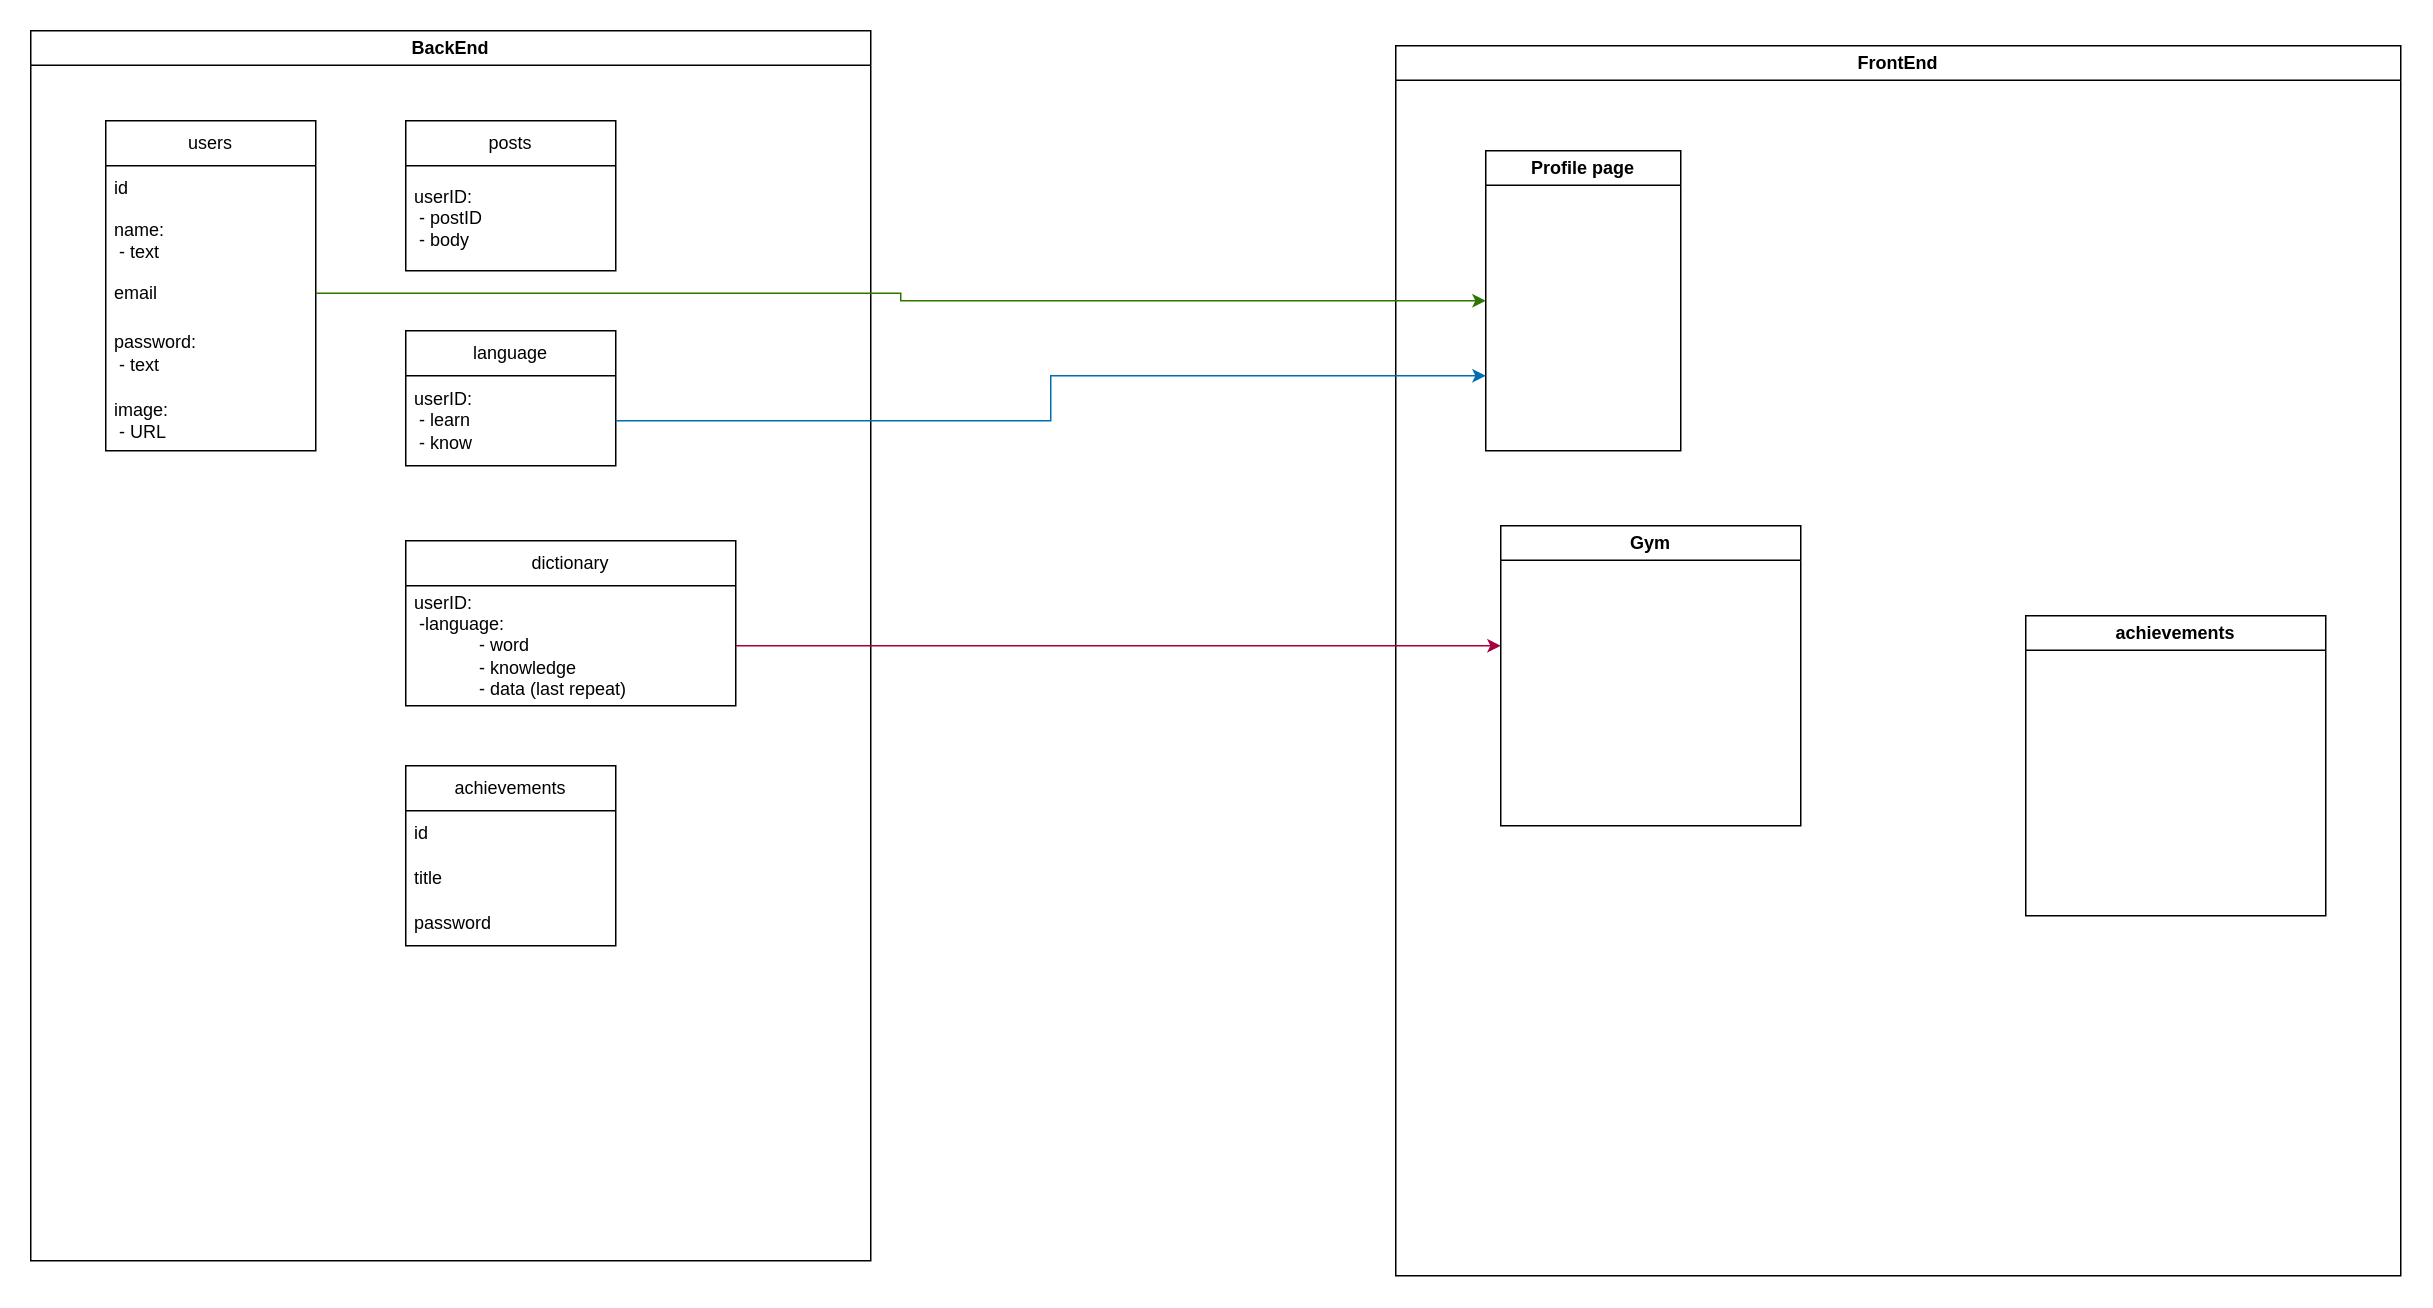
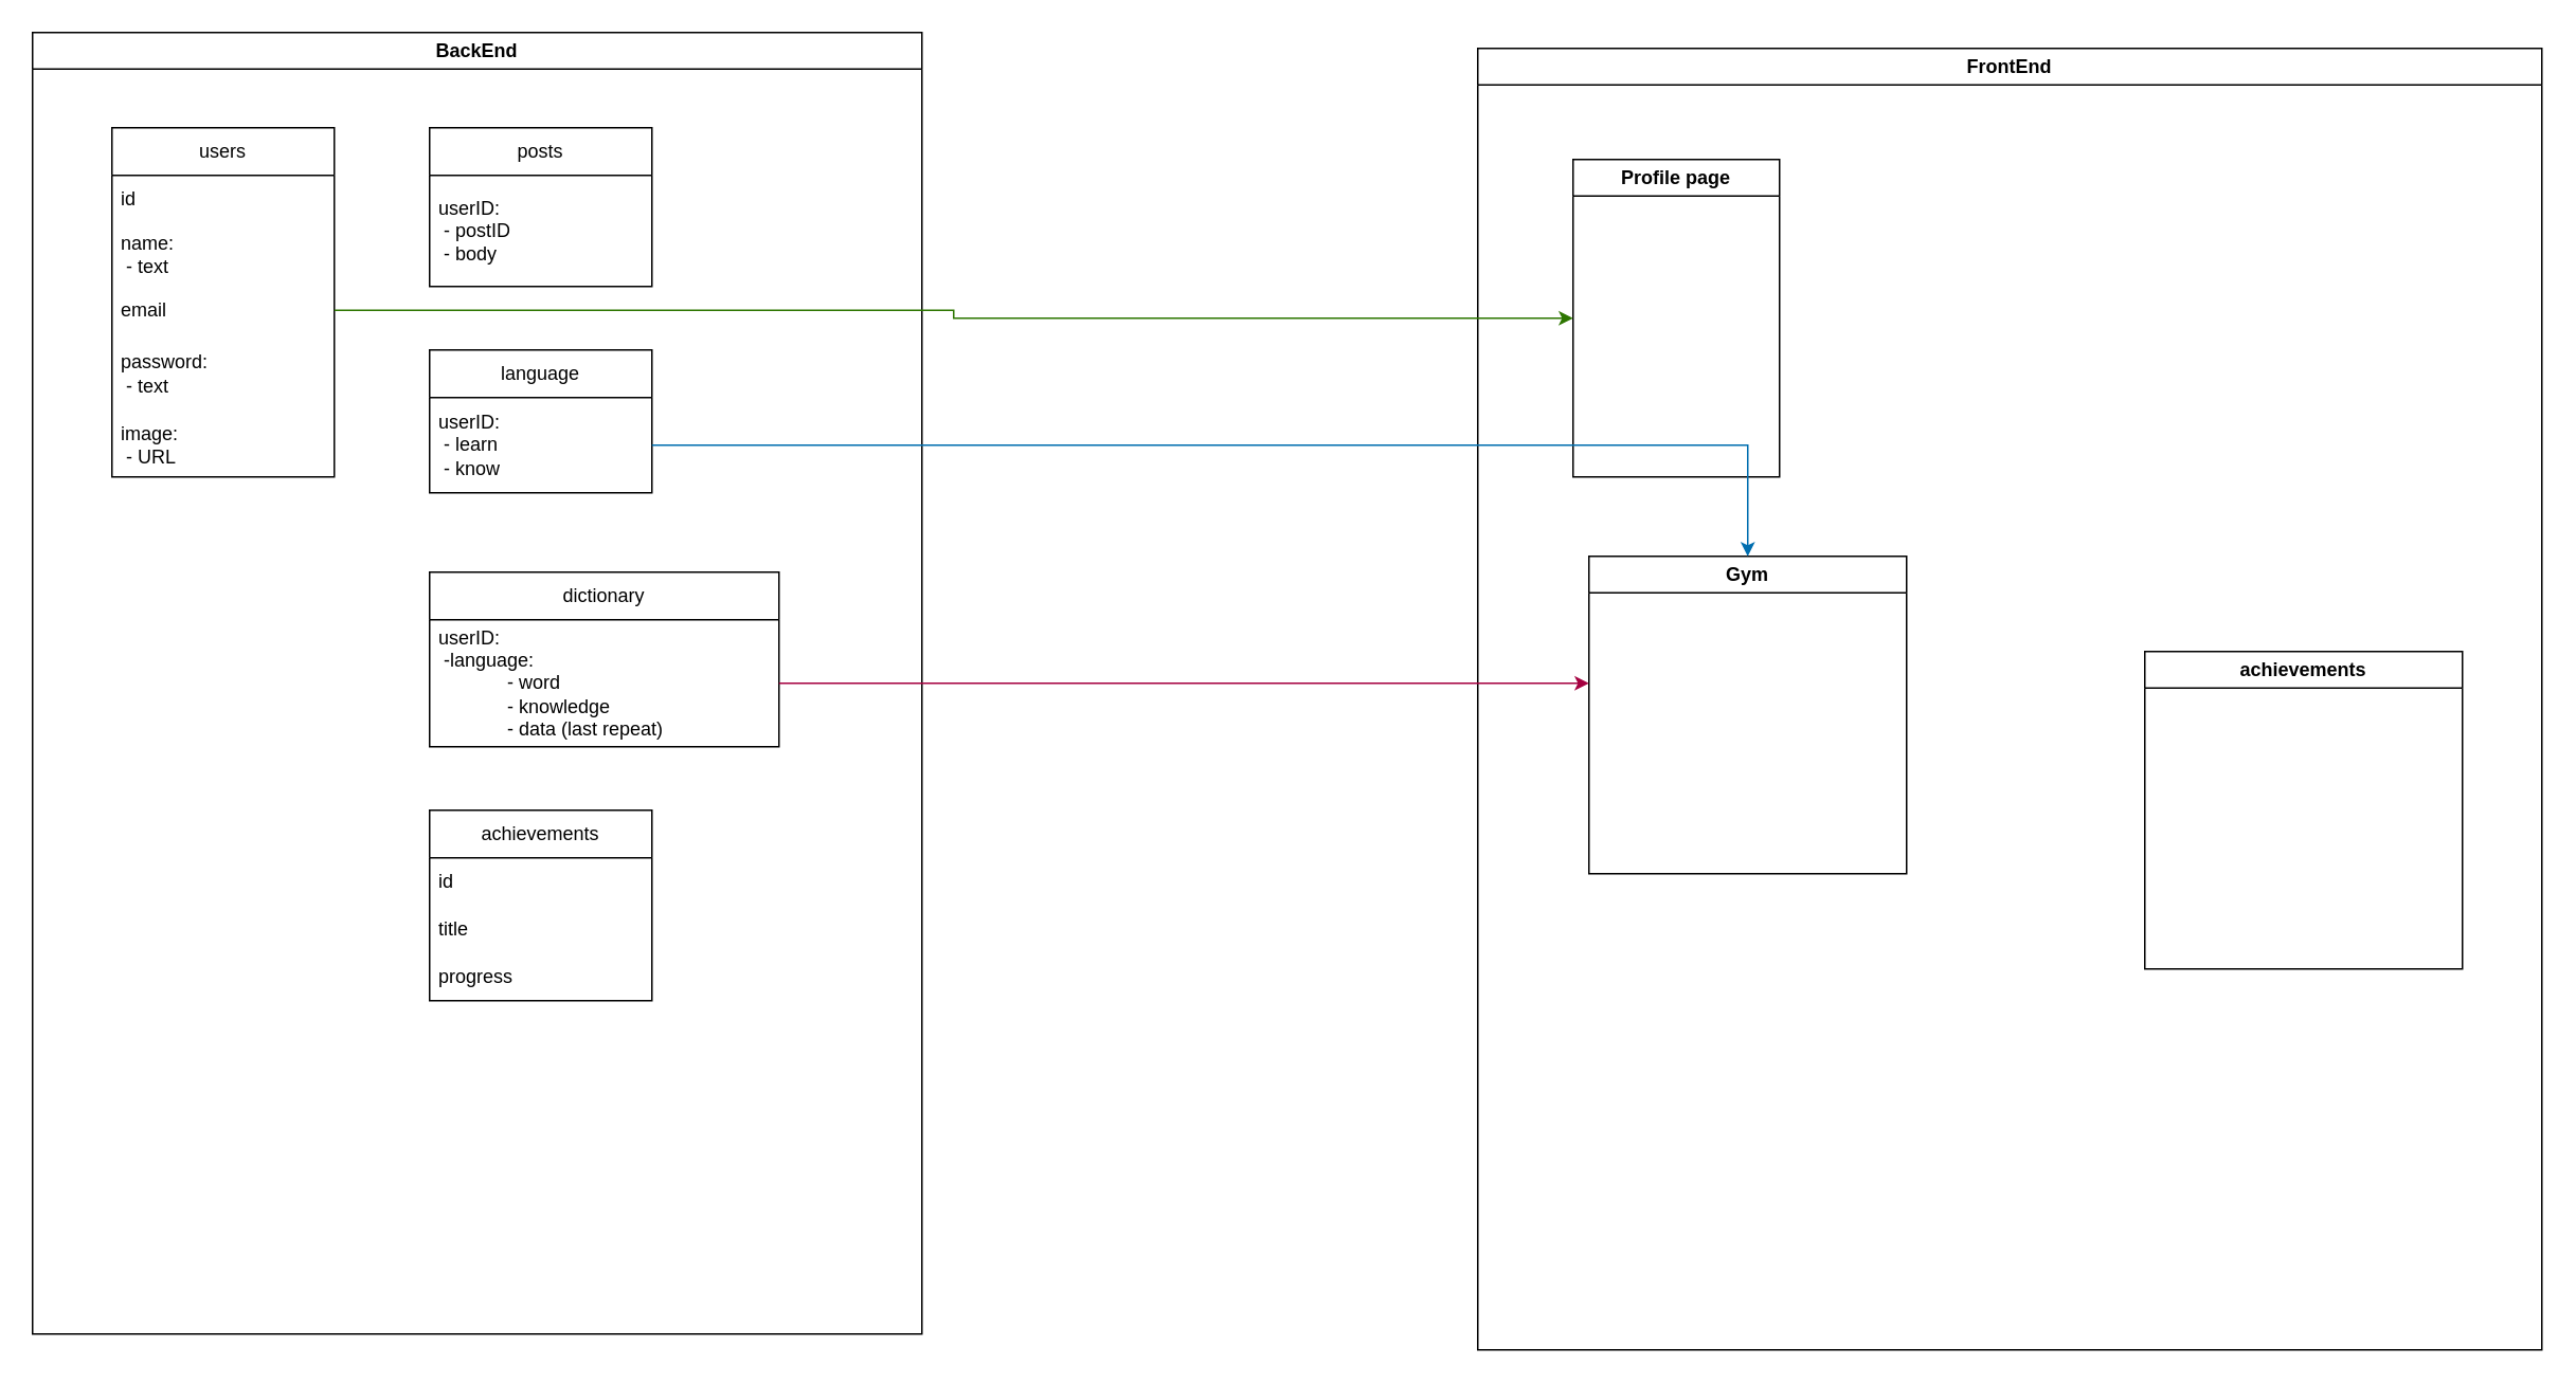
  <mxCell id="0" />
  <mxCell id="1" parent="0" />
  <mxCell id="2" value="BackEnd" style="swimlane;whiteSpace=wrap;html=1;" vertex="1" parent="1"><mxGeometry x="20" y="20" width="560" height="820" as="geometry"><mxRectangle x="90" y="90" width="90" height="30" as="alternateBounds" /></mxGeometry></mxCell>
  <mxCell id="3" value="users" style="swimlane;fontStyle=0;childLayout=stackLayout;horizontal=1;startSize=30;horizontalStack=0;resizeParent=1;resizeParentMax=0;resizeLast=0;collapsible=1;marginBottom=0;whiteSpace=wrap;html=1;" vertex="1" parent="2"><mxGeometry x="50" y="60" width="140" height="220" as="geometry" /></mxCell>
  <mxCell id="4" value="id" style="text;strokeColor=none;fillColor=none;align=left;verticalAlign=middle;spacingLeft=4;spacingRight=4;overflow=hidden;points=[[0,0.5],[1,0.5]];portConstraint=eastwest;rotatable=0;whiteSpace=wrap;html=1;" vertex="1" parent="3"><mxGeometry y="30" width="140" height="30" as="geometry" /></mxCell>
  <mxCell id="5" value="name:&lt;br&gt;&lt;span style=&quot;&quot;&gt; &lt;/span&gt;&lt;span style=&quot;white-space: pre;&quot;&gt; &lt;/span&gt;- text" style="text;strokeColor=none;fillColor=none;align=left;verticalAlign=middle;spacingLeft=4;spacingRight=4;overflow=hidden;points=[[0,0.5],[1,0.5]];portConstraint=eastwest;rotatable=0;whiteSpace=wrap;html=1;" vertex="1" parent="3"><mxGeometry y="60" width="140" height="40" as="geometry" /></mxCell>
  <mxCell id="6" value="email" style="text;strokeColor=none;fillColor=none;align=left;verticalAlign=middle;spacingLeft=4;spacingRight=4;overflow=hidden;points=[[0,0.5],[1,0.5]];portConstraint=eastwest;rotatable=0;whiteSpace=wrap;html=1;" vertex="1" parent="3"><mxGeometry y="100" width="140" height="30" as="geometry" /></mxCell>
  <mxCell id="7" value="password:&lt;br&gt;&lt;span style=&quot;white-space: pre;&quot;&gt; &lt;/span&gt;- text" style="text;strokeColor=none;fillColor=none;align=left;verticalAlign=middle;spacingLeft=4;spacingRight=4;overflow=hidden;points=[[0,0.5],[1,0.5]];portConstraint=eastwest;rotatable=0;whiteSpace=wrap;html=1;" vertex="1" parent="3"><mxGeometry y="130" width="140" height="50" as="geometry" /></mxCell>
  <mxCell id="8" value="image:&lt;br&gt;&lt;span style=&quot;white-space: pre;&quot;&gt; &lt;/span&gt;- URL" style="text;strokeColor=none;fillColor=none;align=left;verticalAlign=middle;spacingLeft=4;spacingRight=4;overflow=hidden;points=[[0,0.5],[1,0.5]];portConstraint=eastwest;rotatable=0;whiteSpace=wrap;html=1;" vertex="1" parent="3"><mxGeometry y="180" width="140" height="40" as="geometry" /></mxCell>
  <mxCell id="9" value="posts" style="swimlane;fontStyle=0;childLayout=stackLayout;horizontal=1;startSize=30;horizontalStack=0;resizeParent=1;resizeParentMax=0;resizeLast=0;collapsible=1;marginBottom=0;whiteSpace=wrap;html=1;" vertex="1" parent="2"><mxGeometry x="250" y="60" width="140" height="100" as="geometry" /></mxCell>
  <mxCell id="10" value="userID:&lt;br&gt;&lt;span style=&quot;white-space: pre;&quot;&gt; &lt;/span&gt;- postID&lt;br&gt;&lt;span style=&quot;white-space: pre;&quot;&gt; &lt;/span&gt;- body" style="text;strokeColor=none;fillColor=none;align=left;verticalAlign=middle;spacingLeft=4;spacingRight=4;overflow=hidden;points=[[0,0.5],[1,0.5]];portConstraint=eastwest;rotatable=0;whiteSpace=wrap;html=1;" vertex="1" parent="9"><mxGeometry y="30" width="140" height="70" as="geometry" /></mxCell>
  <mxCell id="11" value="language" style="swimlane;fontStyle=0;childLayout=stackLayout;horizontal=1;startSize=30;horizontalStack=0;resizeParent=1;resizeParentMax=0;resizeLast=0;collapsible=1;marginBottom=0;whiteSpace=wrap;html=1;" vertex="1" parent="2"><mxGeometry x="250" y="200" width="140" height="90" as="geometry" /></mxCell>
  <mxCell id="12" value="userID:&lt;br&gt;&lt;span style=&quot;white-space: pre;&quot;&gt; &lt;/span&gt;- learn&lt;br&gt;&lt;span style=&quot;white-space: pre;&quot;&gt; &lt;/span&gt;- know" style="text;strokeColor=none;fillColor=none;align=left;verticalAlign=middle;spacingLeft=4;spacingRight=4;overflow=hidden;points=[[0,0.5],[1,0.5]];portConstraint=eastwest;rotatable=0;whiteSpace=wrap;html=1;" vertex="1" parent="11"><mxGeometry y="30" width="140" height="60" as="geometry" /></mxCell>
  <mxCell id="13" value="dictionary" style="swimlane;fontStyle=0;childLayout=stackLayout;horizontal=1;startSize=30;horizontalStack=0;resizeParent=1;resizeParentMax=0;resizeLast=0;collapsible=1;marginBottom=0;whiteSpace=wrap;html=1;" vertex="1" parent="2"><mxGeometry x="250" y="340" width="220" height="110" as="geometry" /></mxCell>
  <mxCell id="14" value="userID:&lt;br&gt;&lt;span style=&quot;white-space: pre;&quot;&gt; &lt;/span&gt;-language:&amp;nbsp;&lt;br&gt;&lt;blockquote style=&quot;margin: 0 0 0 40px; border: none; padding: 0px;&quot;&gt;&lt;span style=&quot;white-space: pre;&quot;&gt; &lt;/span&gt;- word&lt;br&gt;&lt;span style=&quot;white-space: pre;&quot;&gt; &lt;/span&gt;- knowledge&lt;br&gt;&lt;span style=&quot;white-space: pre;&quot;&gt; &lt;/span&gt;- data (last repeat)&lt;/blockquote&gt;" style="text;strokeColor=none;fillColor=none;align=left;verticalAlign=middle;spacingLeft=4;spacingRight=4;overflow=hidden;points=[[0,0.5],[1,0.5]];portConstraint=eastwest;rotatable=0;whiteSpace=wrap;html=1;" vertex="1" parent="13"><mxGeometry y="30" width="220" height="80" as="geometry" /></mxCell>
  <mxCell id="15" value="achievements" style="swimlane;fontStyle=0;childLayout=stackLayout;horizontal=1;startSize=30;horizontalStack=0;resizeParent=1;resizeParentMax=0;resizeLast=0;collapsible=1;marginBottom=0;whiteSpace=wrap;html=1;" vertex="1" parent="2"><mxGeometry x="250" y="490" width="140" height="120" as="geometry" /></mxCell>
  <mxCell id="16" value="id" style="text;strokeColor=none;fillColor=none;align=left;verticalAlign=middle;spacingLeft=4;spacingRight=4;overflow=hidden;points=[[0,0.5],[1,0.5]];portConstraint=eastwest;rotatable=0;whiteSpace=wrap;html=1;" vertex="1" parent="15"><mxGeometry y="30" width="140" height="30" as="geometry" /></mxCell>
  <mxCell id="17" value="title" style="text;strokeColor=none;fillColor=none;align=left;verticalAlign=middle;spacingLeft=4;spacingRight=4;overflow=hidden;points=[[0,0.5],[1,0.5]];portConstraint=eastwest;rotatable=0;whiteSpace=wrap;html=1;" vertex="1" parent="15"><mxGeometry y="60" width="140" height="30" as="geometry" /></mxCell>
- <mxCell id="18" value="password" style="text;strokeColor=none;fillColor=none;align=left;verticalAlign=middle;spacingLeft=4;spacingRight=4;overflow=hidden;points=[[0,0.5],[1,0.5]];portConstraint=eastwest;rotatable=0;whiteSpace=wrap;html=1;" vertex="1" parent="15"><mxGeometry y="90" width="140" height="30" as="geometry" /></mxCell>
+ <mxCell id="18" value="progress" style="text;strokeColor=none;fillColor=none;align=left;verticalAlign=middle;spacingLeft=4;spacingRight=4;overflow=hidden;points=[[0,0.5],[1,0.5]];portConstraint=eastwest;rotatable=0;whiteSpace=wrap;html=1;" vertex="1" parent="15"><mxGeometry y="90" width="140" height="30" as="geometry" /></mxCell>
  <mxCell id="19" value="FrontEnd" style="swimlane;whiteSpace=wrap;html=1;" vertex="1" parent="1"><mxGeometry x="930" y="30" width="670" height="820" as="geometry"><mxRectangle x="1000" y="100" width="90" height="30" as="alternateBounds" /></mxGeometry></mxCell>
  <mxCell id="20" value="Profile page" style="swimlane;whiteSpace=wrap;html=1;" vertex="1" parent="19"><mxGeometry x="60" y="70" width="130" height="200" as="geometry" /></mxCell>
  <mxCell id="21" value="achievements" style="swimlane;whiteSpace=wrap;html=1;" vertex="1" parent="19"><mxGeometry x="420" y="380" width="200" height="200" as="geometry" /></mxCell>
  <mxCell id="22" value="Gym" style="swimlane;whiteSpace=wrap;html=1;" vertex="1" parent="19"><mxGeometry x="70" y="320" width="200" height="200" as="geometry" /></mxCell>
  <mxCell id="23" style="edgeStyle=orthogonalEdgeStyle;rounded=0;orthogonalLoop=1;jettySize=auto;html=1;entryX=0;entryY=0.5;entryDx=0;entryDy=0;fillColor=#60a917;strokeColor=#2D7600;" edge="1" parent="1" source="6" target="20"><mxGeometry relative="1" as="geometry" /></mxCell>
- <mxCell id="24" style="edgeStyle=orthogonalEdgeStyle;rounded=0;orthogonalLoop=1;jettySize=auto;html=1;entryX=0;entryY=0.75;entryDx=0;entryDy=0;fillColor=#1ba1e2;strokeColor=#006EAF;" edge="1" parent="1" source="12" target="20"><mxGeometry relative="1" as="geometry" /></mxCell>
+ <mxCell id="24" style="edgeStyle=orthogonalEdgeStyle;rounded=0;orthogonalLoop=1;jettySize=auto;html=1;fillColor=#1ba1e2;strokeColor=#006EAF;" edge="1" parent="1" source="12" target="22"><mxGeometry relative="1" as="geometry" /></mxCell>
  <mxCell id="25" style="edgeStyle=orthogonalEdgeStyle;rounded=0;orthogonalLoop=1;jettySize=auto;html=1;fillColor=#d80073;strokeColor=#A50040;" edge="1" parent="1" source="14"><mxGeometry relative="1" as="geometry"><mxPoint x="1000" y="430" as="targetPoint" /></mxGeometry></mxCell>
